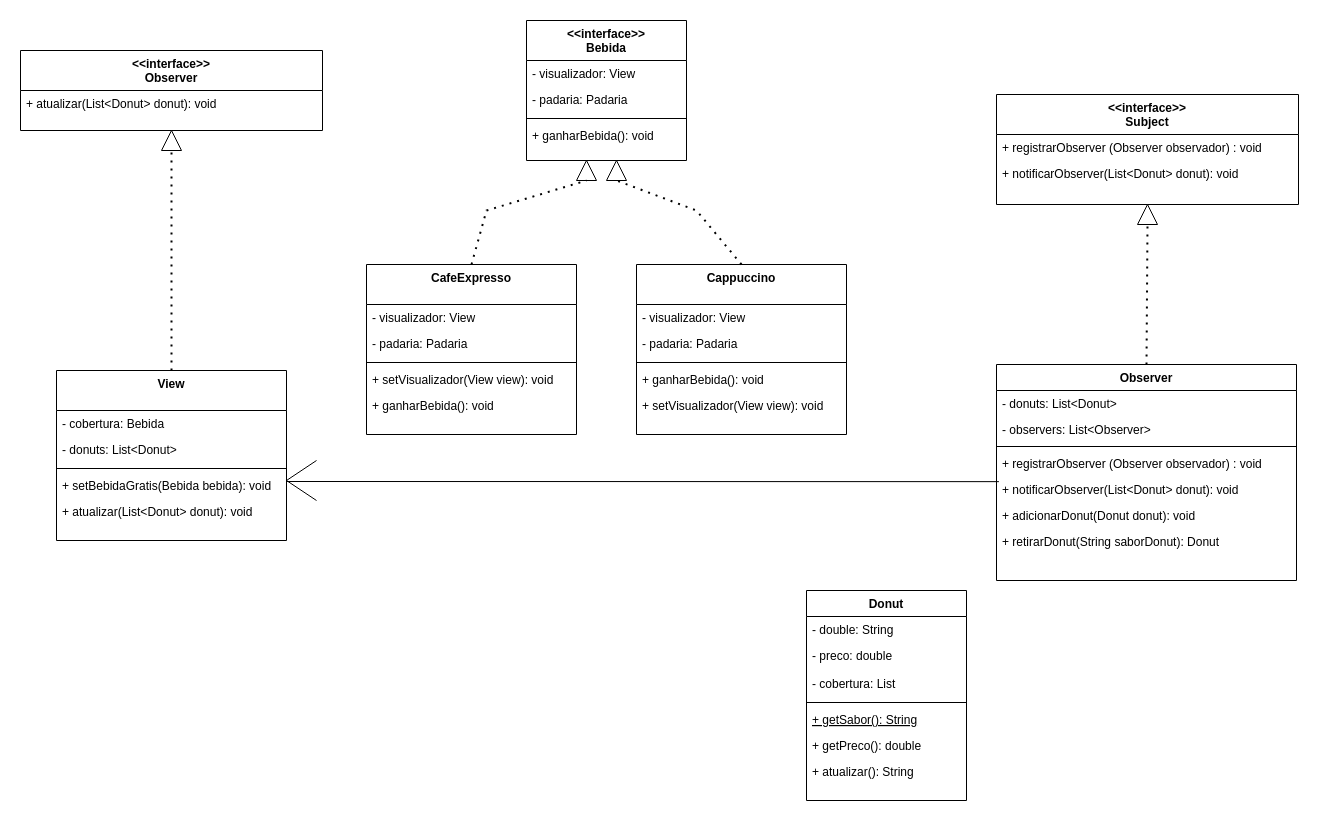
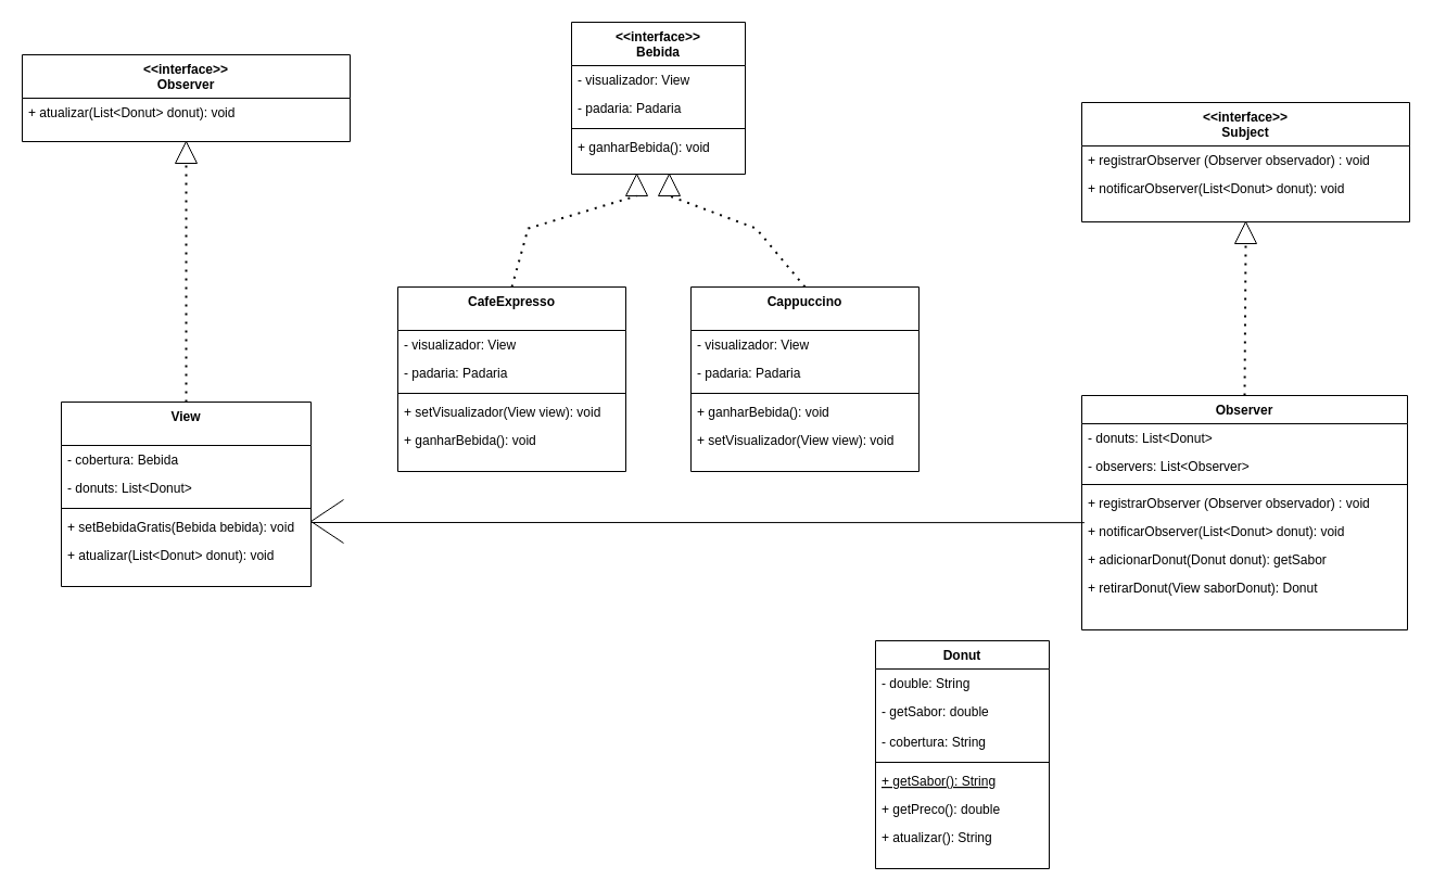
  <mxCell id="0" />
  <mxCell id="1" parent="0" />
  <mxCell id="2" value="&lt;&lt;interface&gt;&gt;&#10;Subject" style="swimlane;fontStyle=1;align=center;verticalAlign=top;childLayout=stackLayout;horizontal=1;startSize=40;horizontalStack=0;resizeParent=1;resizeLast=0;collapsible=1;marginBottom=0;rounded=0;shadow=0;strokeWidth=1;" parent="1" vertex="1"><mxGeometry x="996" y="94" width="302" height="110" as="geometry"><mxRectangle x="550" y="140" width="160" height="26" as="alternateBounds" /></mxGeometry></mxCell>
  <mxCell id="3" value="+ registrarObserver (Observer observador) : void" style="text;align=left;verticalAlign=top;spacingLeft=4;spacingRight=4;overflow=hidden;rotatable=0;points=[[0,0.5],[1,0.5]];portConstraint=eastwest;" parent="2" vertex="1"><mxGeometry y="40" width="302" height="26" as="geometry" /></mxCell>
  <mxCell id="4" value="+ notificarObserver(List&lt;Donut&gt; donut): void" style="text;align=left;verticalAlign=top;spacingLeft=4;spacingRight=4;overflow=hidden;rotatable=0;points=[[0,0.5],[1,0.5]];portConstraint=eastwest;rounded=0;shadow=0;html=0;" parent="2" vertex="1"><mxGeometry y="66" width="302" height="26" as="geometry" /></mxCell>
  <mxCell id="5" value="" style="triangle;whiteSpace=wrap;html=1;rotation=-90;" vertex="1" parent="1"><mxGeometry x="1137" y="204" width="20" height="20" as="geometry" /></mxCell>
  <mxCell id="6" value="" style="endArrow=none;dashed=1;html=1;dashPattern=1 3;strokeWidth=2;rounded=0;entryX=0;entryY=0.5;entryDx=0;entryDy=0;exitX=0.5;exitY=0;exitDx=0;exitDy=0;" edge="1" parent="1" source="7" target="5"><mxGeometry width="50" height="50" relative="1" as="geometry"><mxPoint x="1148" y="374" as="sourcePoint" /><mxPoint x="1157" y="284" as="targetPoint" /><Array as="points" /></mxGeometry></mxCell>
  <mxCell id="7" value="Observer" style="swimlane;fontStyle=1;align=center;verticalAlign=top;childLayout=stackLayout;horizontal=1;startSize=26;horizontalStack=0;resizeParent=1;resizeLast=0;collapsible=1;marginBottom=0;rounded=0;shadow=0;strokeWidth=1;" vertex="1" parent="1"><mxGeometry x="996" y="364" width="300" height="216" as="geometry"><mxRectangle x="130" y="380" width="160" height="26" as="alternateBounds" /></mxGeometry></mxCell>
  <mxCell id="8" value="- donuts: List&lt;Donut&gt;" style="text;align=left;verticalAlign=top;spacingLeft=4;spacingRight=4;overflow=hidden;rotatable=0;points=[[0,0.5],[1,0.5]];portConstraint=eastwest;" vertex="1" parent="7"><mxGeometry y="26" width="300" height="26" as="geometry" /></mxCell>
  <mxCell id="9" value="- observers: List&lt;Observer&gt;" style="text;align=left;verticalAlign=top;spacingLeft=4;spacingRight=4;overflow=hidden;rotatable=0;points=[[0,0.5],[1,0.5]];portConstraint=eastwest;rounded=0;shadow=0;html=0;" vertex="1" parent="7"><mxGeometry y="52" width="300" height="26" as="geometry" /></mxCell>
  <mxCell id="10" value="" style="line;html=1;strokeWidth=1;align=left;verticalAlign=middle;spacingTop=-1;spacingLeft=3;spacingRight=3;rotatable=0;labelPosition=right;points=[];portConstraint=eastwest;" vertex="1" parent="7"><mxGeometry y="78" width="300" height="8" as="geometry" /></mxCell>
  <mxCell id="11" value="+ registrarObserver (Observer observador) : void" style="text;align=left;verticalAlign=top;spacingLeft=4;spacingRight=4;overflow=hidden;rotatable=0;points=[[0,0.5],[1,0.5]];portConstraint=eastwest;fontStyle=0" vertex="1" parent="7"><mxGeometry y="86" width="300" height="26" as="geometry" /></mxCell>
  <mxCell id="12" value="+ notificarObserver(List&lt;Donut&gt; donut): void" style="text;align=left;verticalAlign=top;spacingLeft=4;spacingRight=4;overflow=hidden;rotatable=0;points=[[0,0.5],[1,0.5]];portConstraint=eastwest;" vertex="1" parent="7"><mxGeometry y="112" width="300" height="26" as="geometry" /></mxCell>
- <mxCell id="13" value="+ adicionarDonut(Donut donut): void" style="text;align=left;verticalAlign=top;spacingLeft=4;spacingRight=4;overflow=hidden;rotatable=0;points=[[0,0.5],[1,0.5]];portConstraint=eastwest;" vertex="1" parent="7"><mxGeometry y="138" width="300" height="26" as="geometry" /></mxCell>
- <mxCell id="14" value="+ retirarDonut(String saborDonut): Donut" style="text;align=left;verticalAlign=top;spacingLeft=4;spacingRight=4;overflow=hidden;rotatable=0;points=[[0,0.5],[1,0.5]];portConstraint=eastwest;" vertex="1" parent="7"><mxGeometry y="164" width="300" height="26" as="geometry" /></mxCell>
+ <mxCell id="13" value="+ adicionarDonut(Donut donut): getSabor" style="text;align=left;verticalAlign=top;spacingLeft=4;spacingRight=4;overflow=hidden;rotatable=0;points=[[0,0.5],[1,0.5]];portConstraint=eastwest;" vertex="1" parent="7"><mxGeometry y="138" width="300" height="26" as="geometry" /></mxCell>
+ <mxCell id="14" value="+ retirarDonut(View saborDonut): Donut" style="text;align=left;verticalAlign=top;spacingLeft=4;spacingRight=4;overflow=hidden;rotatable=0;points=[[0,0.5],[1,0.5]];portConstraint=eastwest;" vertex="1" parent="7"><mxGeometry y="164" width="300" height="26" as="geometry" /></mxCell>
  <mxCell id="15" value="Donut" style="swimlane;fontStyle=1;align=center;verticalAlign=top;childLayout=stackLayout;horizontal=1;startSize=26;horizontalStack=0;resizeParent=1;resizeLast=0;collapsible=1;marginBottom=0;rounded=0;shadow=0;strokeWidth=1;" vertex="1" parent="1"><mxGeometry x="806" y="590" width="160" height="210" as="geometry"><mxRectangle x="130" y="380" width="160" height="26" as="alternateBounds" /></mxGeometry></mxCell>
  <mxCell id="16" value="- double: String" style="text;align=left;verticalAlign=top;spacingLeft=4;spacingRight=4;overflow=hidden;rotatable=0;points=[[0,0.5],[1,0.5]];portConstraint=eastwest;" vertex="1" parent="15"><mxGeometry y="26" width="160" height="26" as="geometry" /></mxCell>
- <mxCell id="17" value="- preco: double" style="text;align=left;verticalAlign=top;spacingLeft=4;spacingRight=4;overflow=hidden;rotatable=0;points=[[0,0.5],[1,0.5]];portConstraint=eastwest;rounded=0;shadow=0;html=0;" vertex="1" parent="15"><mxGeometry y="52" width="160" height="28" as="geometry" /></mxCell>
- <mxCell id="18" value="- cobertura: List" style="text;align=left;verticalAlign=top;spacingLeft=4;spacingRight=4;overflow=hidden;rotatable=0;points=[[0,0.5],[1,0.5]];portConstraint=eastwest;rounded=0;shadow=0;html=0;" vertex="1" parent="15"><mxGeometry y="80" width="160" height="28" as="geometry" /></mxCell>
+ <mxCell id="17" value="- getSabor: double" style="text;align=left;verticalAlign=top;spacingLeft=4;spacingRight=4;overflow=hidden;rotatable=0;points=[[0,0.5],[1,0.5]];portConstraint=eastwest;rounded=0;shadow=0;html=0;" vertex="1" parent="15"><mxGeometry y="52" width="160" height="28" as="geometry" /></mxCell>
+ <mxCell id="18" value="- cobertura: String" style="text;align=left;verticalAlign=top;spacingLeft=4;spacingRight=4;overflow=hidden;rotatable=0;points=[[0,0.5],[1,0.5]];portConstraint=eastwest;rounded=0;shadow=0;html=0;" vertex="1" parent="15"><mxGeometry y="80" width="160" height="28" as="geometry" /></mxCell>
  <mxCell id="19" value="" style="line;html=1;strokeWidth=1;align=left;verticalAlign=middle;spacingTop=-1;spacingLeft=3;spacingRight=3;rotatable=0;labelPosition=right;points=[];portConstraint=eastwest;" vertex="1" parent="15"><mxGeometry y="108" width="160" height="8" as="geometry" /></mxCell>
  <mxCell id="20" value="+ getSabor(): String" style="text;align=left;verticalAlign=top;spacingLeft=4;spacingRight=4;overflow=hidden;rotatable=0;points=[[0,0.5],[1,0.5]];portConstraint=eastwest;fontStyle=4" vertex="1" parent="15"><mxGeometry y="116" width="160" height="26" as="geometry" /></mxCell>
  <mxCell id="21" value="+ getPreco(): double" style="text;align=left;verticalAlign=top;spacingLeft=4;spacingRight=4;overflow=hidden;rotatable=0;points=[[0,0.5],[1,0.5]];portConstraint=eastwest;" vertex="1" parent="15"><mxGeometry y="142" width="160" height="26" as="geometry" /></mxCell>
  <mxCell id="22" value="+ atualizar(): String" style="text;align=left;verticalAlign=top;spacingLeft=4;spacingRight=4;overflow=hidden;rotatable=0;points=[[0,0.5],[1,0.5]];portConstraint=eastwest;" vertex="1" parent="15"><mxGeometry y="168" width="160" height="26" as="geometry" /></mxCell>
  <mxCell id="23" value="&lt;&lt;interface&gt;&gt;&#10;Bebida&#10;" style="swimlane;fontStyle=1;align=center;verticalAlign=top;childLayout=stackLayout;horizontal=1;startSize=40;horizontalStack=0;resizeParent=1;resizeLast=0;collapsible=1;marginBottom=0;rounded=0;shadow=0;strokeWidth=1;" vertex="1" parent="1"><mxGeometry x="526" y="20" width="160" height="140" as="geometry"><mxRectangle x="130" y="380" width="160" height="26" as="alternateBounds" /></mxGeometry></mxCell>
  <mxCell id="24" value="- visualizador: View" style="text;align=left;verticalAlign=top;spacingLeft=4;spacingRight=4;overflow=hidden;rotatable=0;points=[[0,0.5],[1,0.5]];portConstraint=eastwest;" vertex="1" parent="23"><mxGeometry y="40" width="160" height="26" as="geometry" /></mxCell>
  <mxCell id="25" value="- padaria: Padaria" style="text;align=left;verticalAlign=top;spacingLeft=4;spacingRight=4;overflow=hidden;rotatable=0;points=[[0,0.5],[1,0.5]];portConstraint=eastwest;rounded=0;shadow=0;html=0;" vertex="1" parent="23"><mxGeometry y="66" width="160" height="28" as="geometry" /></mxCell>
  <mxCell id="26" value="" style="line;html=1;strokeWidth=1;align=left;verticalAlign=middle;spacingTop=-1;spacingLeft=3;spacingRight=3;rotatable=0;labelPosition=right;points=[];portConstraint=eastwest;" vertex="1" parent="23"><mxGeometry y="94" width="160" height="8" as="geometry" /></mxCell>
  <mxCell id="27" value="+ ganharBebida(): void" style="text;align=left;verticalAlign=top;spacingLeft=4;spacingRight=4;overflow=hidden;rotatable=0;points=[[0,0.5],[1,0.5]];portConstraint=eastwest;fontStyle=0" vertex="1" parent="23"><mxGeometry y="102" width="160" height="26" as="geometry" /></mxCell>
  <mxCell id="28" value="Cappuccino" style="swimlane;fontStyle=1;align=center;verticalAlign=top;childLayout=stackLayout;horizontal=1;startSize=40;horizontalStack=0;resizeParent=1;resizeLast=0;collapsible=1;marginBottom=0;rounded=0;shadow=0;strokeWidth=1;" vertex="1" parent="1"><mxGeometry x="636" y="264" width="210" height="170" as="geometry"><mxRectangle x="130" y="380" width="160" height="26" as="alternateBounds" /></mxGeometry></mxCell>
  <mxCell id="29" value="- visualizador: View" style="text;align=left;verticalAlign=top;spacingLeft=4;spacingRight=4;overflow=hidden;rotatable=0;points=[[0,0.5],[1,0.5]];portConstraint=eastwest;" vertex="1" parent="28"><mxGeometry y="40" width="210" height="26" as="geometry" /></mxCell>
  <mxCell id="30" value="- padaria: Padaria" style="text;align=left;verticalAlign=top;spacingLeft=4;spacingRight=4;overflow=hidden;rotatable=0;points=[[0,0.5],[1,0.5]];portConstraint=eastwest;rounded=0;shadow=0;html=0;" vertex="1" parent="28"><mxGeometry y="66" width="210" height="28" as="geometry" /></mxCell>
  <mxCell id="31" value="" style="line;html=1;strokeWidth=1;align=left;verticalAlign=middle;spacingTop=-1;spacingLeft=3;spacingRight=3;rotatable=0;labelPosition=right;points=[];portConstraint=eastwest;" vertex="1" parent="28"><mxGeometry y="94" width="210" height="8" as="geometry" /></mxCell>
  <mxCell id="32" value="+ ganharBebida(): void" style="text;align=left;verticalAlign=top;spacingLeft=4;spacingRight=4;overflow=hidden;rotatable=0;points=[[0,0.5],[1,0.5]];portConstraint=eastwest;fontStyle=0" vertex="1" parent="28"><mxGeometry y="102" width="210" height="26" as="geometry" /></mxCell>
  <mxCell id="33" value="+ setVisualizador(View view): void" style="text;align=left;verticalAlign=top;spacingLeft=4;spacingRight=4;overflow=hidden;rotatable=0;points=[[0,0.5],[1,0.5]];portConstraint=eastwest;fontStyle=0" vertex="1" parent="28"><mxGeometry y="128" width="210" height="26" as="geometry" /></mxCell>
  <mxCell id="34" value="CafeExpresso" style="swimlane;fontStyle=1;align=center;verticalAlign=top;childLayout=stackLayout;horizontal=1;startSize=40;horizontalStack=0;resizeParent=1;resizeLast=0;collapsible=1;marginBottom=0;rounded=0;shadow=0;strokeWidth=1;" vertex="1" parent="1"><mxGeometry x="366" y="264" width="210" height="170" as="geometry"><mxRectangle x="130" y="380" width="160" height="26" as="alternateBounds" /></mxGeometry></mxCell>
  <mxCell id="35" value="- visualizador: View" style="text;align=left;verticalAlign=top;spacingLeft=4;spacingRight=4;overflow=hidden;rotatable=0;points=[[0,0.5],[1,0.5]];portConstraint=eastwest;" vertex="1" parent="34"><mxGeometry y="40" width="210" height="26" as="geometry" /></mxCell>
  <mxCell id="36" value="- padaria: Padaria" style="text;align=left;verticalAlign=top;spacingLeft=4;spacingRight=4;overflow=hidden;rotatable=0;points=[[0,0.5],[1,0.5]];portConstraint=eastwest;rounded=0;shadow=0;html=0;" vertex="1" parent="34"><mxGeometry y="66" width="210" height="28" as="geometry" /></mxCell>
  <mxCell id="37" value="" style="line;html=1;strokeWidth=1;align=left;verticalAlign=middle;spacingTop=-1;spacingLeft=3;spacingRight=3;rotatable=0;labelPosition=right;points=[];portConstraint=eastwest;" vertex="1" parent="34"><mxGeometry y="94" width="210" height="8" as="geometry" /></mxCell>
  <mxCell id="38" value="+ setVisualizador(View view): void" style="text;align=left;verticalAlign=top;spacingLeft=4;spacingRight=4;overflow=hidden;rotatable=0;points=[[0,0.5],[1,0.5]];portConstraint=eastwest;fontStyle=0" vertex="1" parent="34"><mxGeometry y="102" width="210" height="26" as="geometry" /></mxCell>
  <mxCell id="39" value="+ ganharBebida(): void" style="text;align=left;verticalAlign=top;spacingLeft=4;spacingRight=4;overflow=hidden;rotatable=0;points=[[0,0.5],[1,0.5]];portConstraint=eastwest;fontStyle=0" vertex="1" parent="34"><mxGeometry y="128" width="210" height="26" as="geometry" /></mxCell>
  <mxCell id="40" value="" style="triangle;whiteSpace=wrap;html=1;rotation=-90;" vertex="1" parent="1"><mxGeometry x="576" y="160" width="20" height="20" as="geometry" /></mxCell>
  <mxCell id="41" value="" style="triangle;whiteSpace=wrap;html=1;rotation=-90;" vertex="1" parent="1"><mxGeometry x="606" y="160" width="20" height="20" as="geometry" /></mxCell>
  <mxCell id="42" value="" style="endArrow=none;dashed=1;html=1;dashPattern=1 3;strokeWidth=2;rounded=0;entryX=0;entryY=0.5;entryDx=0;entryDy=0;exitX=0.5;exitY=0;exitDx=0;exitDy=0;" edge="1" parent="1" source="34" target="40"><mxGeometry width="50" height="50" relative="1" as="geometry"><mxPoint x="466" y="254" as="sourcePoint" /><mxPoint x="516" y="204" as="targetPoint" /><Array as="points"><mxPoint x="486" y="210" /></Array></mxGeometry></mxCell>
  <mxCell id="43" value="" style="endArrow=none;dashed=1;html=1;dashPattern=1 3;strokeWidth=2;rounded=0;entryX=0;entryY=0.5;entryDx=0;entryDy=0;exitX=0.5;exitY=0;exitDx=0;exitDy=0;" edge="1" parent="1" source="28" target="41"><mxGeometry width="50" height="50" relative="1" as="geometry"><mxPoint x="696" y="254" as="sourcePoint" /><mxPoint x="746" y="204" as="targetPoint" /><Array as="points"><mxPoint x="696" y="210" /></Array></mxGeometry></mxCell>
  <mxCell id="44" value="View" style="swimlane;fontStyle=1;align=center;verticalAlign=top;childLayout=stackLayout;horizontal=1;startSize=40;horizontalStack=0;resizeParent=1;resizeLast=0;collapsible=1;marginBottom=0;rounded=0;shadow=0;strokeWidth=1;" vertex="1" parent="1"><mxGeometry x="56" y="370" width="230" height="170" as="geometry"><mxRectangle x="130" y="380" width="160" height="26" as="alternateBounds" /></mxGeometry></mxCell>
  <mxCell id="45" value="- cobertura: Bebida" style="text;align=left;verticalAlign=top;spacingLeft=4;spacingRight=4;overflow=hidden;rotatable=0;points=[[0,0.5],[1,0.5]];portConstraint=eastwest;" vertex="1" parent="44"><mxGeometry y="40" width="230" height="26" as="geometry" /></mxCell>
  <mxCell id="46" value="- donuts: List&lt;Donut&gt;" style="text;align=left;verticalAlign=top;spacingLeft=4;spacingRight=4;overflow=hidden;rotatable=0;points=[[0,0.5],[1,0.5]];portConstraint=eastwest;rounded=0;shadow=0;html=0;" vertex="1" parent="44"><mxGeometry y="66" width="230" height="28" as="geometry" /></mxCell>
  <mxCell id="47" value="" style="line;html=1;strokeWidth=1;align=left;verticalAlign=middle;spacingTop=-1;spacingLeft=3;spacingRight=3;rotatable=0;labelPosition=right;points=[];portConstraint=eastwest;" vertex="1" parent="44"><mxGeometry y="94" width="230" height="8" as="geometry" /></mxCell>
  <mxCell id="48" value="+ setBebidaGratis(Bebida bebida): void" style="text;align=left;verticalAlign=top;spacingLeft=4;spacingRight=4;overflow=hidden;rotatable=0;points=[[0,0.5],[1,0.5]];portConstraint=eastwest;fontStyle=0" vertex="1" parent="44"><mxGeometry y="102" width="230" height="26" as="geometry" /></mxCell>
  <mxCell id="49" value="+ atualizar(List&lt;Donut&gt; donut): void" style="text;align=left;verticalAlign=top;spacingLeft=4;spacingRight=4;overflow=hidden;rotatable=0;points=[[0,0.5],[1,0.5]];portConstraint=eastwest;fontStyle=0" vertex="1" parent="44"><mxGeometry y="128" width="230" height="26" as="geometry" /></mxCell>
  <mxCell id="50" value="" style="endArrow=none;html=1;rounded=0;entryX=0.008;entryY=1.198;entryDx=0;entryDy=0;entryPerimeter=0;" edge="1" parent="1" target="11"><mxGeometry width="50" height="50" relative="1" as="geometry"><mxPoint x="286" y="481" as="sourcePoint" /><mxPoint x="576" y="460" as="targetPoint" /></mxGeometry></mxCell>
  <mxCell id="51" value="" style="endArrow=none;html=1;rounded=0;" edge="1" parent="1"><mxGeometry width="50" height="50" relative="1" as="geometry"><mxPoint x="286" y="480" as="sourcePoint" /><mxPoint x="316" y="460" as="targetPoint" /></mxGeometry></mxCell>
  <mxCell id="52" value="" style="endArrow=none;html=1;rounded=0;" edge="1" parent="1"><mxGeometry width="50" height="50" relative="1" as="geometry"><mxPoint x="286" y="480" as="sourcePoint" /><mxPoint x="316" y="500" as="targetPoint" /></mxGeometry></mxCell>
  <mxCell id="53" value="&lt;&lt;interface&gt;&gt;&#10;Observer" style="swimlane;fontStyle=1;align=center;verticalAlign=top;childLayout=stackLayout;horizontal=1;startSize=40;horizontalStack=0;resizeParent=1;resizeLast=0;collapsible=1;marginBottom=0;rounded=0;shadow=0;strokeWidth=1;" vertex="1" parent="1"><mxGeometry x="20" y="50" width="302" height="80" as="geometry"><mxRectangle x="550" y="140" width="160" height="26" as="alternateBounds" /></mxGeometry></mxCell>
  <mxCell id="54" value="+ atualizar(List&lt;Donut&gt; donut): void" style="text;align=left;verticalAlign=top;spacingLeft=4;spacingRight=4;overflow=hidden;rotatable=0;points=[[0,0.5],[1,0.5]];portConstraint=eastwest;" vertex="1" parent="53"><mxGeometry y="40" width="302" height="26" as="geometry" /></mxCell>
  <mxCell id="55" value="" style="triangle;whiteSpace=wrap;html=1;rotation=-90;" vertex="1" parent="1"><mxGeometry x="161" y="130" width="20" height="20" as="geometry" /></mxCell>
  <mxCell id="56" value="" style="endArrow=none;dashed=1;html=1;dashPattern=1 3;strokeWidth=2;rounded=0;entryX=0;entryY=0.5;entryDx=0;entryDy=0;exitX=0.5;exitY=0;exitDx=0;exitDy=0;" edge="1" parent="1" source="44" target="55"><mxGeometry width="50" height="50" relative="1" as="geometry"><mxPoint x="136" y="280" as="sourcePoint" /><mxPoint x="186" y="230" as="targetPoint" /></mxGeometry></mxCell>
